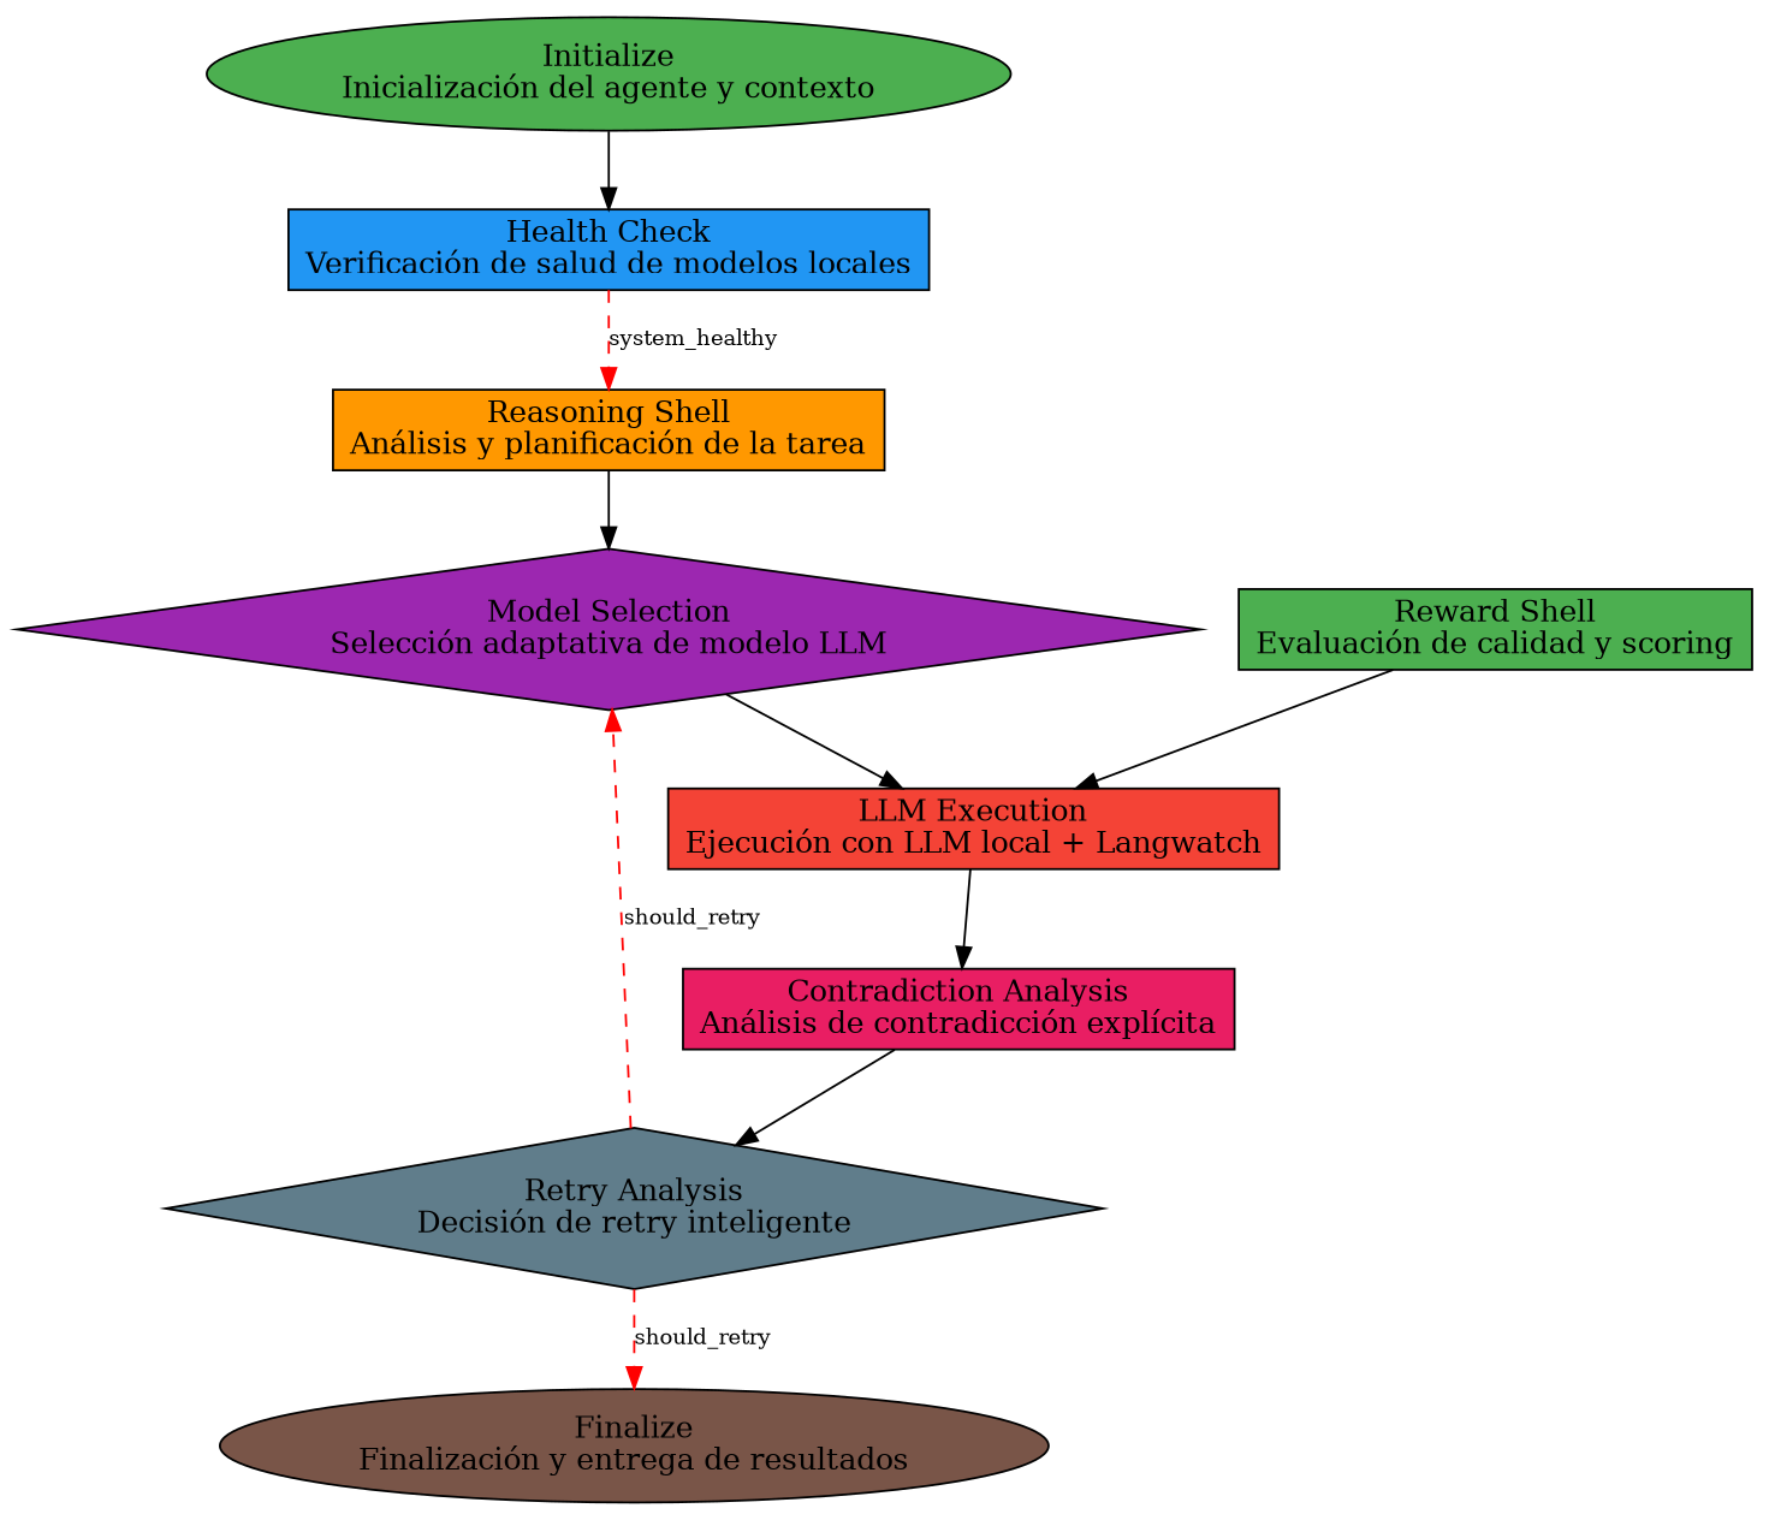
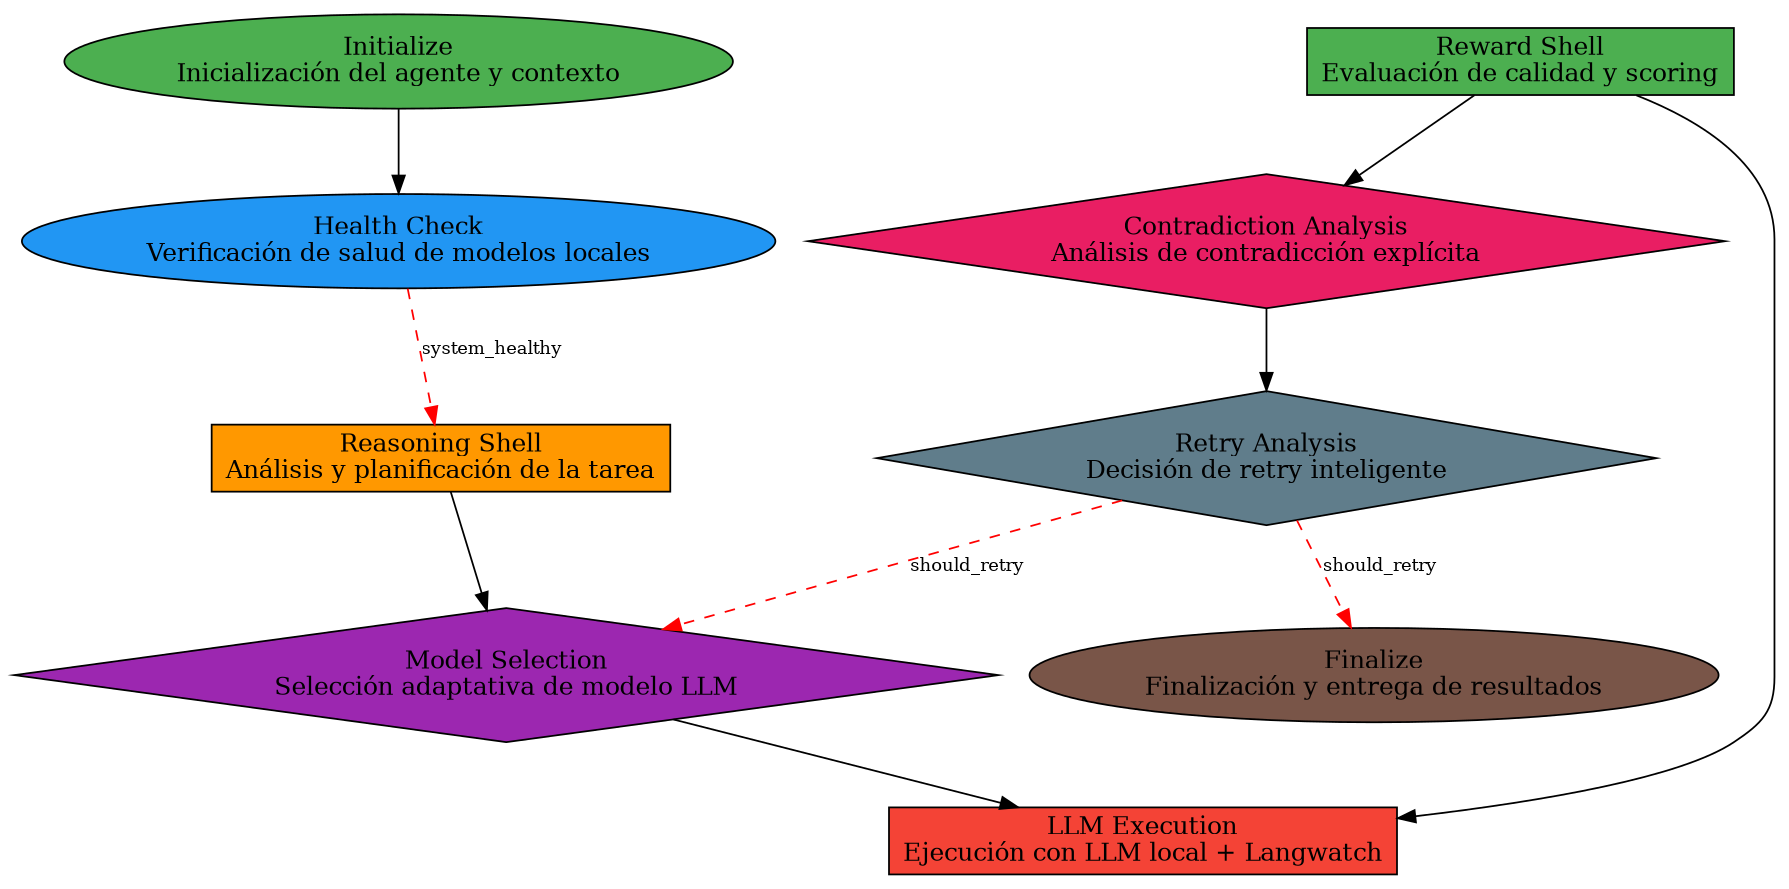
  digraph {
    rankdir=TB
    node [fillcolor="#4CAF50" shape=box style=filled]
    edge [fontsize=10]
    n1 [label="Initialize\nInicialización del agente y contexto" shape=ellipse]
-   n2 [fillcolor="#2196F3" label="Health Check\nVerificación de salud de modelos locales"]
+   n2 [fillcolor="#2196F3" label="Health Check\nVerificación de salud de modelos locales" shape=ellipse]
    n3 [fillcolor="#FF9800" label="Reasoning Shell\nAnálisis y planificación de la tarea"]
    n4 [fillcolor="#9C27B0" label="Model Selection\nSelección adaptativa de modelo LLM" shape=diamond]
    n5 [fillcolor="#795548" label="Finalize\nFinalización y entrega de resultados" shape=ellipse]
    n6 [fillcolor="#F44336" label="LLM Execution\nEjecución con LLM local + Langwatch"]
    n7 [label="Reward Shell\nEvaluación de calidad y scoring"]
-   n8 [fillcolor="#E91E63" label="Contradiction Analysis\nAnálisis de contradicción explícita"]
+   n8 [fillcolor="#E91E63" label="Contradiction Analysis\nAnálisis de contradicción explícita" shape=diamond]
    n9 [fillcolor="#607D8B" label="Retry Analysis\nDecisión de retry inteligente" shape=diamond]
    n1 -> n2
    n2 -> n3 [color=red label=system_healthy style=dashed]
    n3 -> n4
    n4 -> n6
    n7 -> n6
-   n6 -> n8
+   n7 -> n8
    n8 -> n9
    n9 -> n4 [color=red label=should_retry style=dashed]
    n9 -> n5 [color=red label=should_retry style=dashed]
  }
